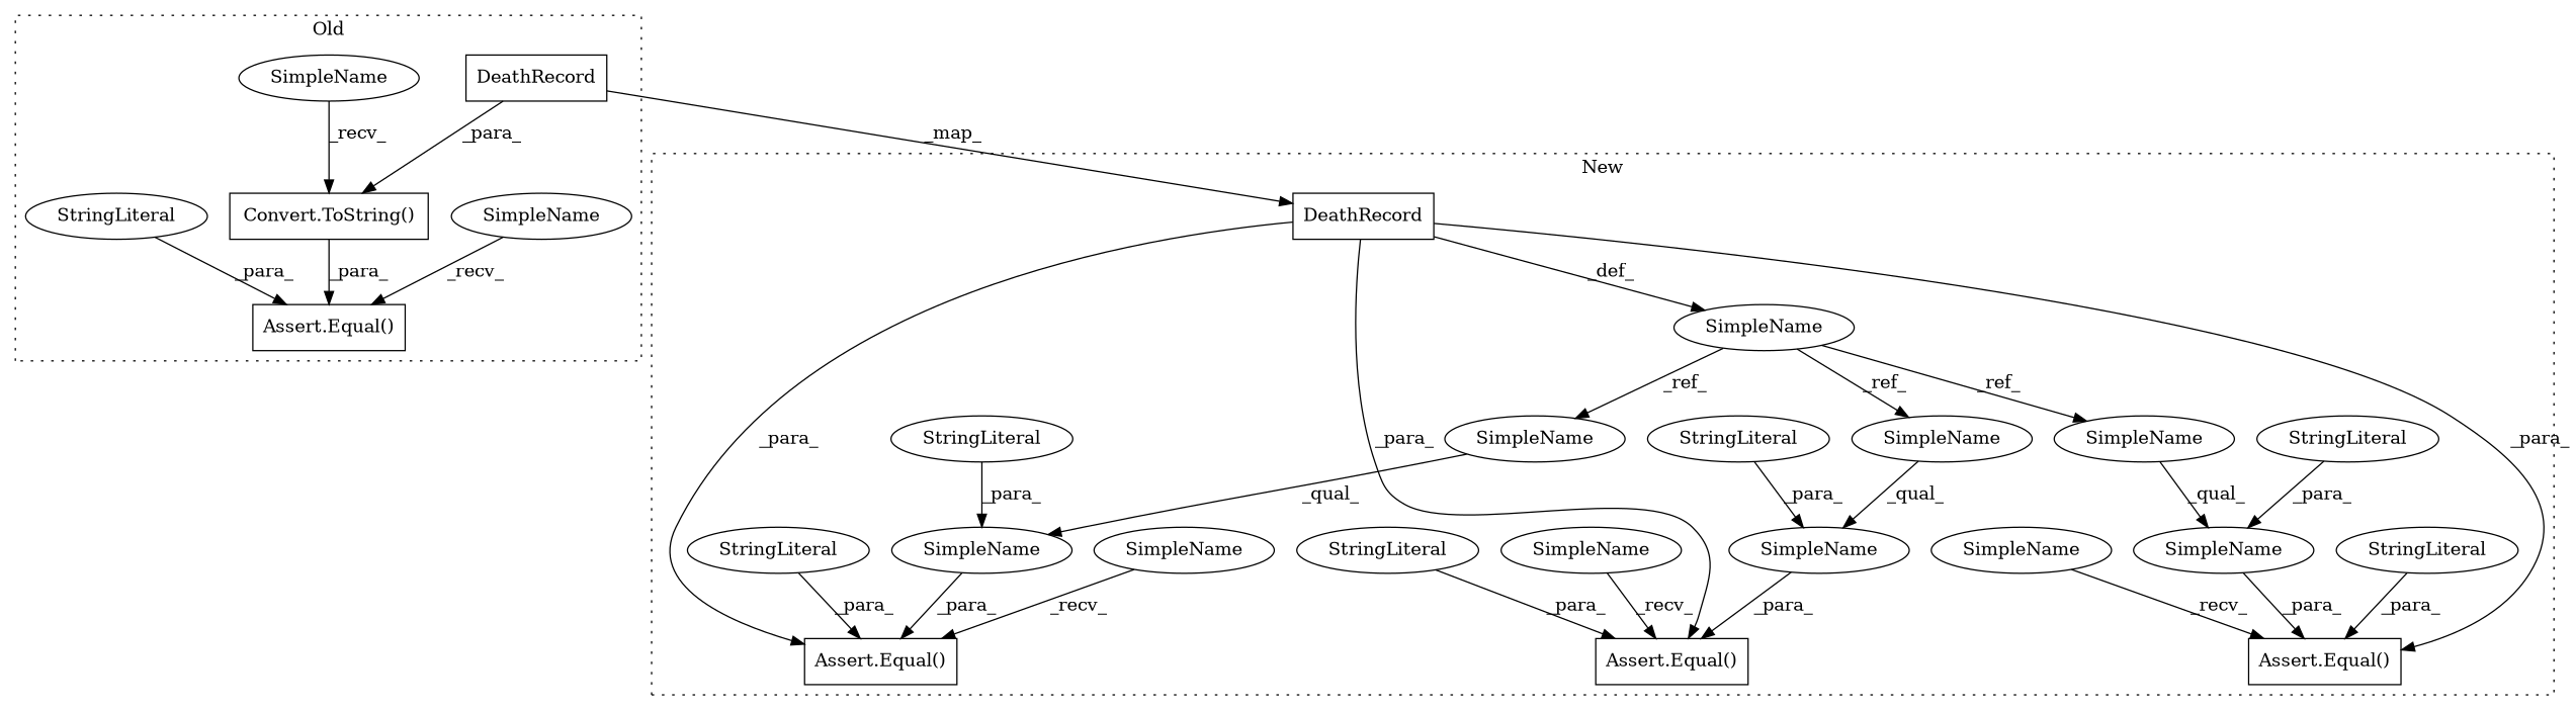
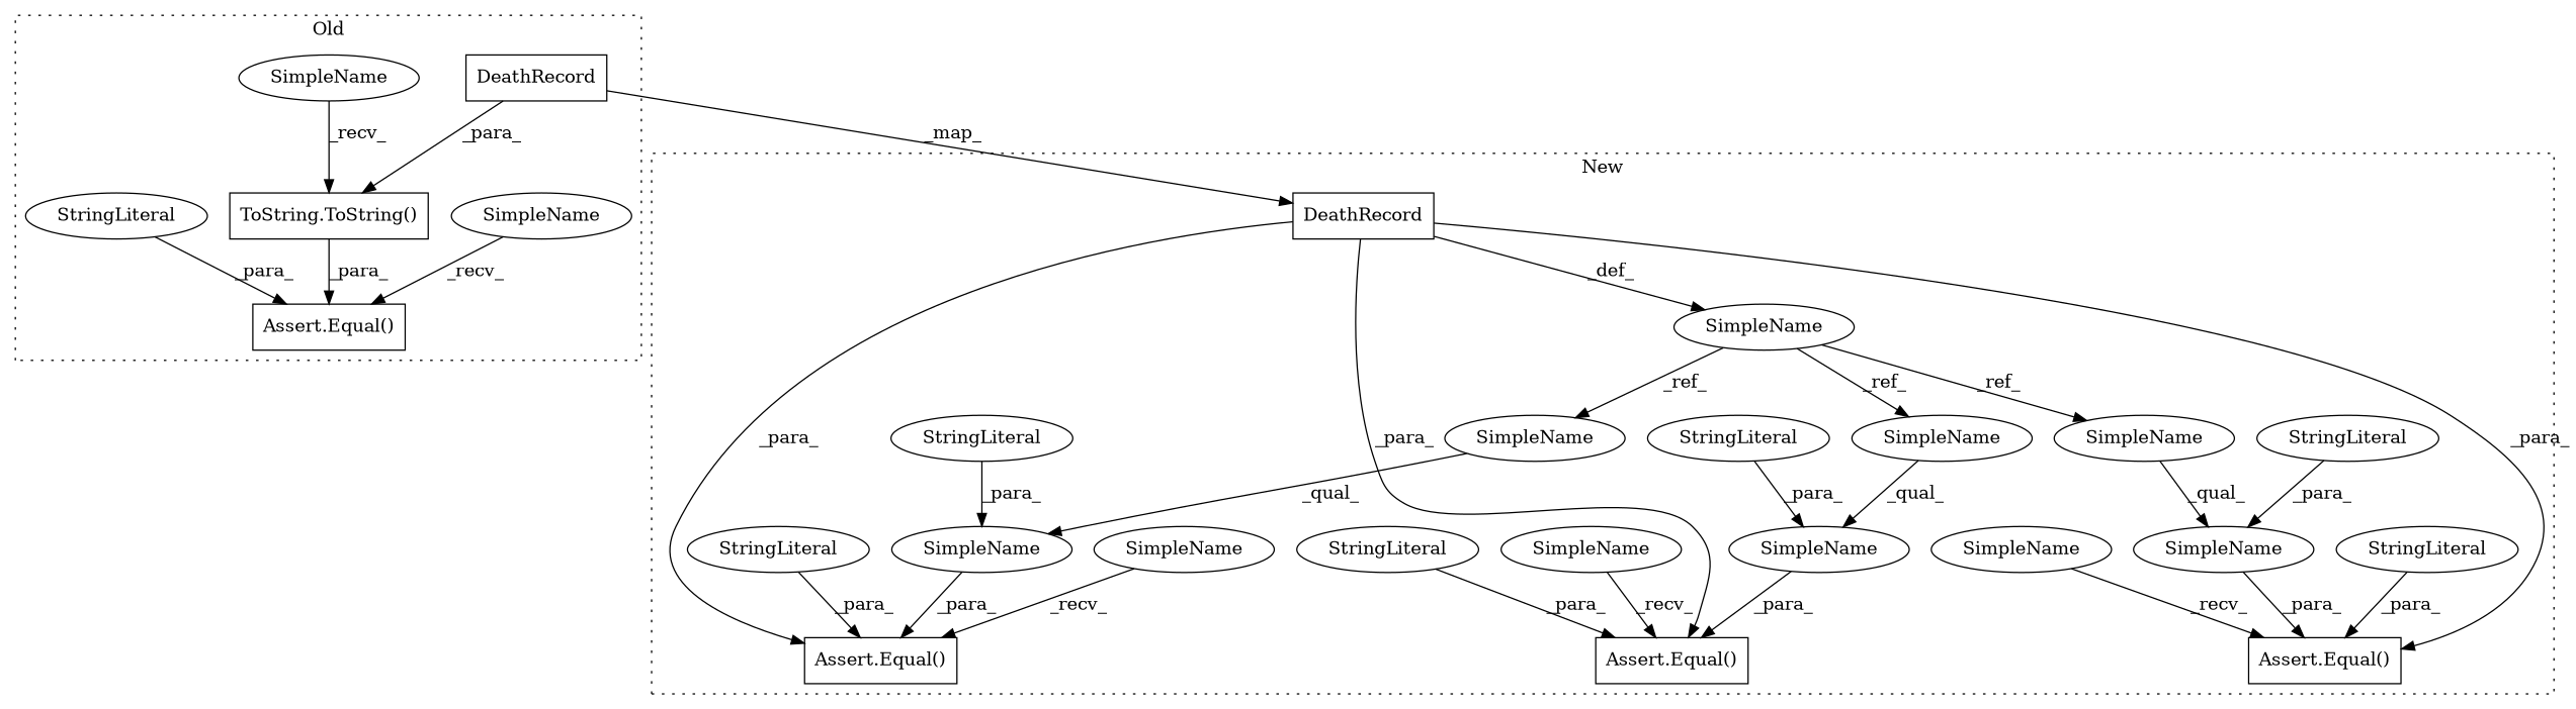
  digraph {
    node [a=42 l=14 shape=ellipse]
    n1 [a=11 label=DeathRecord s=4869 shape=box]
-   n2 [a=32 l="9,1" label="Convert.ToString()" s="4860,4927" shape=box]
+   n2 [a=32 l="9,1" label="ToString.ToString()" s="4860,4927" shape=box]
    n3 [a=32 l="6,1" label="Assert.Equal()" s="4803,4928" shape=box]
    n4 [a=45 l=41 label=StringLiteral s=4809]
    n5 [l=6 label=SimpleName s=4796]
    n6 [l=7 label=SimpleName s=4852]
    n7 [a=11 label=DeathRecord s=5383 shape=box]
    n8 [label=SimpleName s=5366]
    n9 [l="15,1" label=SimpleName s="5482,5503"]
    n10 [a=32 l="6,1" label="Assert.Equal()" s="5463,5504" shape=box]
    n11 [l="15,1" label=SimpleName s="5618,5642"]
    n12 [a=32 l="6,1" label="Assert.Equal()" s="5606,5643" shape=box]
    n13 [l="15,1" label=SimpleName s="5559,5582"]
    n14 [a=32 l="6,1" label="Assert.Equal()" s="5527,5583" shape=box]
    n15 [a=45 l=24 label=StringLiteral s=5533]
    n16 [a=45 l=11 label=StringLiteral s=5469]
    n17 [a=45 l=4 label=StringLiteral s=5612]
    n18 [a=45 l=6 label=StringLiteral s=5497]
    n19 [a=45 l=8 label=StringLiteral s=5574]
    n20 [a=45 l=9 label=StringLiteral s=5633]
    n21 [label=SimpleName s=5618]
    n22 [label=SimpleName s=5482]
    n23 [label=SimpleName s=5559]
    n24 [l=6 label=SimpleName s=5520]
    n25 [l=6 label=SimpleName s=5456]
    n26 [l=6 label=SimpleName s=5599]
    subgraph cluster_1 {
      label=Old
      style=dotted
      n1
      n2
      n3
      n4
      n5
      n6
    }
    subgraph cluster_2 {
      label=New
      style=dotted
      n7
      n8
      n9
      n10
      n11
      n12
      n13
      n14
      n15
      n16
      n17
      n18
      n19
      n20
      n21
      n22
      n23
      n24
      n25
      n26
    }
    n1 -> n2 [label=_para_]
    n1 -> n7 [label=_map_]
    n2 -> n3 [label=_para_]
    n4 -> n3 [label=_para_]
    n5 -> n3 [label=_recv_]
    n6 -> n2 [label=_recv_]
    n7 -> n8 [label=_def_]
    n7 -> n10 [label=_para_]
    n7 -> n12 [label=_para_]
    n7 -> n14 [label=_para_]
    n8 -> n21 [label=_ref_]
    n8 -> n22 [label=_ref_]
    n8 -> n23 [label=_ref_]
    n9 -> n10 [label=_para_]
    n11 -> n12 [label=_para_]
    n13 -> n14 [label=_para_]
    n15 -> n14 [label=_para_]
    n16 -> n10 [label=_para_]
    n17 -> n12 [label=_para_]
    n18 -> n9 [label=_para_]
    n19 -> n13 [label=_para_]
    n20 -> n11 [label=_para_]
    n21 -> n11 [label=_qual_]
    n22 -> n9 [label=_qual_]
    n23 -> n13 [label=_qual_]
    n24 -> n14 [label=_recv_]
    n25 -> n10 [label=_recv_]
    n26 -> n12 [label=_recv_]
  }
